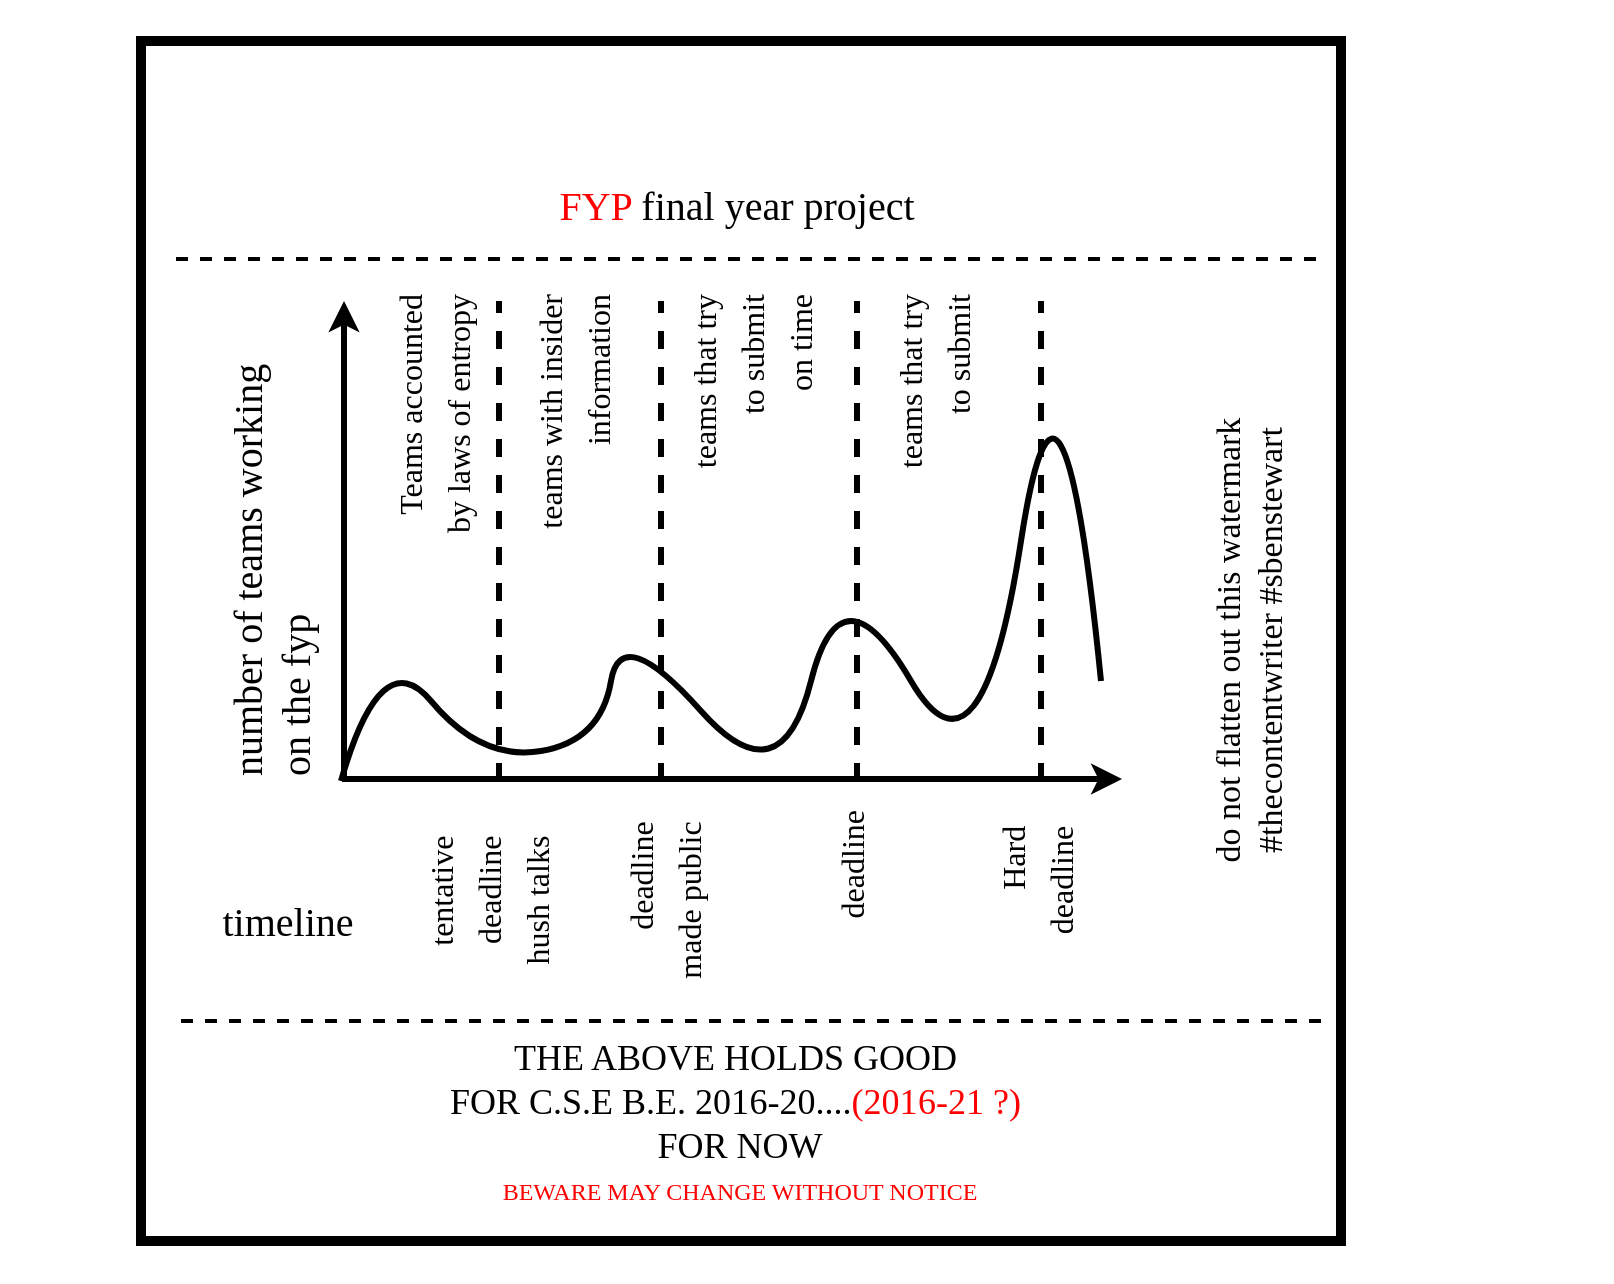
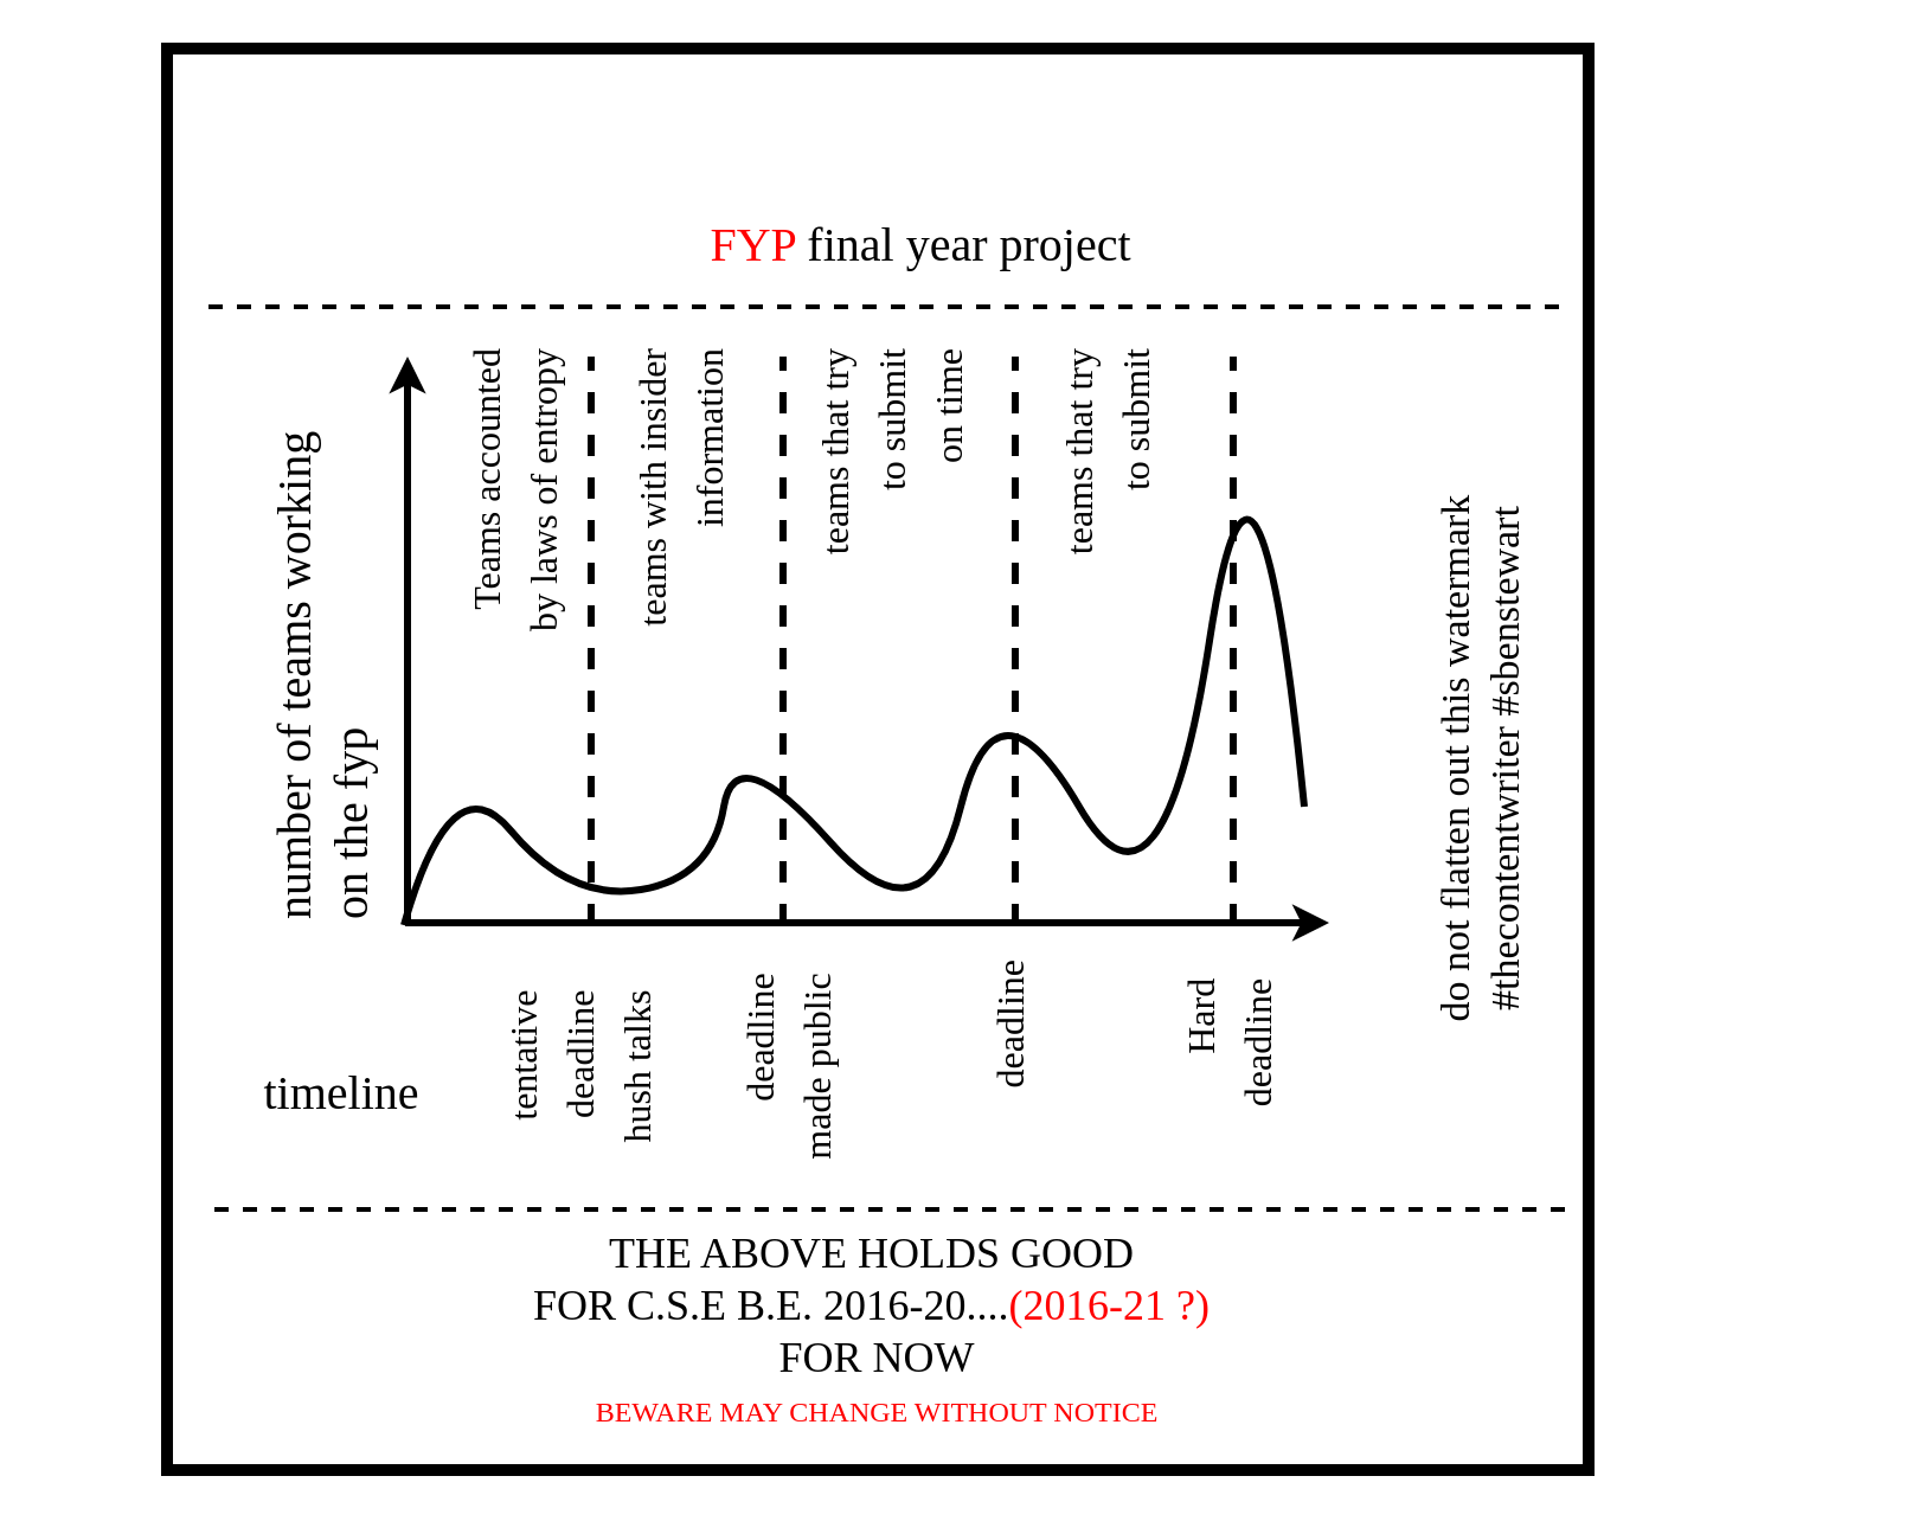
  <mxCell id="0" />
  <mxCell id="1" parent="0" />
  <mxCell id="2" value="" style="whiteSpace=wrap;html=1;aspect=fixed;strokeWidth=5;fillColor=none;fontFamily=xkcd;" parent="1" vertex="1"><mxGeometry x="70" y="20" width="600" height="600" as="geometry" /></mxCell>
- <mxCell id="3" value="&lt;font&gt;&lt;span style=&quot;font-size: 20px&quot;&gt;&lt;font color=&quot;#ff0000&quot;&gt;FYP&lt;/font&gt; final year project&lt;/span&gt;&lt;br&gt;&lt;/font&gt;" style="text;html=1;strokeColor=none;fillColor=none;align=center;verticalAlign=middle;whiteSpace=wrap;rounded=0;fontFamily=xkcd;" parent="1" vertex="1"><mxGeometry x="109.25" y="92" width="518.5" height="20" as="geometry" /></mxCell>
+ <mxCell id="3" value="&lt;font&gt;&lt;span style=&quot;font-size: 20px&quot;&gt;&lt;font color=&quot;#ff0000&quot;&gt;FYP&lt;/font&gt; final year project&lt;/span&gt;&lt;br&gt;&lt;/font&gt;" style="text;html=1;strokeColor=none;fillColor=none;align=center;verticalAlign=middle;whiteSpace=wrap;rounded=0;fontFamily=xkcd;" parent="1" vertex="1"><mxGeometry x="129.25" y="92" width="518.5" height="20" as="geometry" /></mxCell>
  <mxCell id="4" value="" style="endArrow=none;dashed=1;html=1;strokeWidth=2;" parent="1" edge="1"><mxGeometry width="50" height="50" relative="1" as="geometry"><mxPoint x="657.5" y="129" as="sourcePoint" /><mxPoint x="82.5" y="129" as="targetPoint" /></mxGeometry></mxCell>
  <mxCell id="5" value="" style="endArrow=none;dashed=1;html=1;strokeWidth=2;" parent="1" edge="1"><mxGeometry width="50" height="50" relative="1" as="geometry"><mxPoint x="660" y="510" as="sourcePoint" /><mxPoint x="85" y="510" as="targetPoint" /></mxGeometry></mxCell>
  <mxCell id="6" value="&lt;font style=&quot;font-size: 18px&quot;&gt;THE ABOVE HOLDS GOOD&amp;nbsp;&lt;br&gt;FOR C.S.E B.E. 201&lt;/font&gt;&lt;font style=&quot;font-size: 1px&quot;&gt; &lt;/font&gt;&lt;font style=&quot;font-size: 18px&quot;&gt;6-20....&lt;font color=&quot;#ff0000&quot;&gt;(201&lt;font style=&quot;font-size: 1px&quot;&gt;&amp;nbsp;&lt;/font&gt;6-21 ?)&lt;/font&gt;&amp;nbsp;&lt;br&gt;FOR NOW&lt;br&gt;&lt;span style=&quot;font-size: 12px&quot;&gt;&lt;font color=&quot;#ff0000&quot;&gt;BEWARE MAY CHANGE WITHOUT NOTICE&lt;/font&gt;&lt;/span&gt;&lt;br&gt;&lt;/font&gt;" style="text;html=1;strokeColor=none;fillColor=none;align=center;verticalAlign=middle;whiteSpace=wrap;rounded=0;fontFamily=xkcd;" parent="1" vertex="1"><mxGeometry x="70" y="522" width="600" height="80" as="geometry" /></mxCell>
  <mxCell id="7" style="edgeStyle=orthogonalEdgeStyle;rounded=0;orthogonalLoop=1;jettySize=auto;html=1;exitX=0.5;exitY=1;exitDx=0;exitDy=0;strokeWidth=2;" parent="1" edge="1"><mxGeometry relative="1" as="geometry"><mxPoint x="521" y="381" as="sourcePoint" /><mxPoint x="521" y="381" as="targetPoint" /></mxGeometry></mxCell>
  <mxCell id="8" value="&lt;font style=&quot;font-size: 17px&quot;&gt;&lt;font style=&quot;font-size: 17px&quot;&gt;do not flatten out this watermark&lt;br&gt;&lt;/font&gt;#thecontentwriter #sbenstewart&lt;br&gt;&lt;/font&gt;" style="text;html=1;strokeColor=none;fillColor=none;align=center;verticalAlign=middle;whiteSpace=wrap;rounded=0;rotation=-90;fontFamily=xkcd;" parent="1" vertex="1"><mxGeometry x="465" y="310" width="320" height="20" as="geometry" /></mxCell>
  <mxCell id="9" value="number of teams working on the fyp" style="text;html=1;strokeColor=none;fillColor=none;align=left;verticalAlign=middle;whiteSpace=wrap;rounded=0;fontFamily=xkcd;rotation=-90;fontSize=20;" parent="1" vertex="1"><mxGeometry x="20" y="265" width="230" height="20" as="geometry" /></mxCell>
  <mxCell id="10" value="&lt;font style=&quot;font-size: 20px&quot;&gt;timeline&lt;/font&gt;" style="text;html=1;strokeColor=none;fillColor=none;align=center;verticalAlign=middle;whiteSpace=wrap;rounded=0;fontFamily=xkcd;rotation=0;fontSize=20;" parent="1" vertex="1"><mxGeometry x="88" y="450" width="112" height="20" as="geometry" /></mxCell>
  <mxCell id="11" value="&lt;div style=&quot;text-align: right&quot;&gt;&lt;span style=&quot;font-size: 16px&quot;&gt;deadline&lt;/span&gt;&lt;/div&gt;&lt;div style=&quot;text-align: right&quot;&gt;&lt;span style=&quot;font-size: 16px&quot;&gt;made public&lt;/span&gt;&lt;/div&gt;" style="text;html=1;strokeColor=none;fillColor=none;align=center;verticalAlign=middle;whiteSpace=wrap;rounded=0;fontFamily=xkcd;rotation=-90;fontSize=20;" parent="1" vertex="1"><mxGeometry x="284" y="440" width="93" height="20" as="geometry" /></mxCell>
  <mxCell id="12" value="" style="endArrow=classic;html=1;strokeWidth=3;" parent="1" edge="1"><mxGeometry width="50" height="50" relative="1" as="geometry"><mxPoint x="171.5" y="390" as="sourcePoint" /><mxPoint x="171.5" y="150" as="targetPoint" /></mxGeometry></mxCell>
  <mxCell id="13" value="" style="endArrow=classic;html=1;strokeWidth=3;" parent="1" edge="1"><mxGeometry width="50" height="50" relative="1" as="geometry"><mxPoint x="170.5" y="389" as="sourcePoint" /><mxPoint x="560.5" y="389" as="targetPoint" /></mxGeometry></mxCell>
  <mxCell id="14" value="" style="endArrow=none;html=1;strokeWidth=3;dashed=1;endFill=0;" edge="1" parent="1"><mxGeometry width="50" height="50" relative="1" as="geometry"><mxPoint x="249" y="390" as="sourcePoint" /><mxPoint x="249" y="150" as="targetPoint" /></mxGeometry></mxCell>
  <mxCell id="15" value="&lt;div style=&quot;text-align: right&quot;&gt;&lt;span style=&quot;font-size: 16px&quot;&gt;tentative&lt;/span&gt;&lt;/div&gt;&lt;div style=&quot;text-align: right&quot;&gt;&lt;span style=&quot;font-size: 16px&quot;&gt;deadline&lt;/span&gt;&lt;/div&gt;&lt;div style=&quot;text-align: right&quot;&gt;&lt;span style=&quot;font-size: 16px&quot;&gt;hush talks&lt;/span&gt;&lt;/div&gt;" style="text;html=1;strokeColor=none;fillColor=none;align=center;verticalAlign=middle;whiteSpace=wrap;rounded=0;fontFamily=xkcd;rotation=-90;fontSize=20;" vertex="1" parent="1"><mxGeometry x="196" y="440" width="93" height="20" as="geometry" /></mxCell>
  <mxCell id="16" value="&lt;font style=&quot;font-size: 16px&quot;&gt;deadline&lt;/font&gt;" style="text;html=1;strokeColor=none;fillColor=none;align=right;verticalAlign=middle;whiteSpace=wrap;rounded=0;fontFamily=xkcd;rotation=-90;fontSize=20;" vertex="1" parent="1"><mxGeometry x="377" y="440" width="93" height="20" as="geometry" /></mxCell>
  <mxCell id="17" value="&lt;div style=&quot;text-align: right&quot;&gt;&lt;span style=&quot;font-size: 16px&quot;&gt;Hard&lt;/span&gt;&lt;/div&gt;&lt;div style=&quot;text-align: right&quot;&gt;&lt;span style=&quot;font-size: 16px&quot;&gt;deadline&lt;/span&gt;&lt;/div&gt;" style="text;html=1;strokeColor=none;fillColor=none;align=center;verticalAlign=middle;whiteSpace=wrap;rounded=0;fontFamily=xkcd;rotation=-90;fontSize=20;" vertex="1" parent="1"><mxGeometry x="470" y="430" width="93" height="20" as="geometry" /></mxCell>
  <mxCell id="18" value="" style="endArrow=none;html=1;strokeWidth=3;dashed=1;endFill=0;" edge="1" parent="1"><mxGeometry width="50" height="50" relative="1" as="geometry"><mxPoint x="330" y="390" as="sourcePoint" /><mxPoint x="330" y="150" as="targetPoint" /></mxGeometry></mxCell>
  <mxCell id="19" value="" style="endArrow=none;html=1;strokeWidth=3;dashed=1;endFill=0;" edge="1" parent="1"><mxGeometry width="50" height="50" relative="1" as="geometry"><mxPoint x="428" y="390" as="sourcePoint" /><mxPoint x="428" y="150" as="targetPoint" /></mxGeometry></mxCell>
  <mxCell id="20" value="" style="endArrow=none;html=1;strokeWidth=3;dashed=1;endFill=0;" edge="1" parent="1"><mxGeometry width="50" height="50" relative="1" as="geometry"><mxPoint x="520" y="390" as="sourcePoint" /><mxPoint x="520" y="150" as="targetPoint" /></mxGeometry></mxCell>
  <mxCell id="21" value="" style="curved=1;endArrow=none;html=1;strokeWidth=3;endFill=0;" edge="1" parent="1"><mxGeometry width="50" height="50" relative="1" as="geometry"><mxPoint x="170" y="390" as="sourcePoint" /><mxPoint x="550" y="340" as="targetPoint" /><Array as="points"><mxPoint x="190" y="320" /><mxPoint x="240" y="380" /><mxPoint x="300" y="370" /><mxPoint x="310" y="310" /><mxPoint x="390" y="400" /><mxPoint x="420" y="280" /><mxPoint x="490" y="400" /><mxPoint x="530" y="140" /></Array></mxGeometry></mxCell>
  <mxCell id="22" value="&lt;div&gt;&lt;span style=&quot;font-size: 16px&quot;&gt;Teams accounted&lt;/span&gt;&lt;/div&gt;&lt;div&gt;&lt;span style=&quot;font-size: 16px&quot;&gt;&amp;nbsp;by laws of entropy&lt;/span&gt;&lt;/div&gt;" style="text;html=1;strokeColor=none;fillColor=none;align=right;verticalAlign=middle;whiteSpace=wrap;rounded=0;fontFamily=xkcd;rotation=-90;fontSize=20;" vertex="1" parent="1"><mxGeometry x="130" y="220" width="169" height="20" as="geometry" /></mxCell>
  <mxCell id="23" value="&lt;div&gt;&lt;span style=&quot;font-size: 16px&quot;&gt;teams with insider information&lt;/span&gt;&lt;/div&gt;" style="text;html=1;strokeColor=none;fillColor=none;align=right;verticalAlign=middle;whiteSpace=wrap;rounded=0;fontFamily=xkcd;rotation=-90;fontSize=20;" vertex="1" parent="1"><mxGeometry x="200" y="220" width="169" height="20" as="geometry" /></mxCell>
  <mxCell id="24" value="&lt;div&gt;&lt;span style=&quot;font-size: 16px&quot;&gt;teams that try&lt;/span&gt;&lt;/div&gt;&lt;div&gt;&lt;span style=&quot;font-size: 16px&quot;&gt;to submit&lt;/span&gt;&lt;/div&gt;&lt;div&gt;&lt;span style=&quot;font-size: 16px&quot;&gt;on time&lt;/span&gt;&lt;/div&gt;" style="text;html=1;strokeColor=none;fillColor=none;align=right;verticalAlign=middle;whiteSpace=wrap;rounded=0;fontFamily=xkcd;rotation=-90;fontSize=20;" vertex="1" parent="1"><mxGeometry x="289" y="220" width="169" height="20" as="geometry" /></mxCell>
  <mxCell id="25" value="&lt;div&gt;&lt;span style=&quot;font-size: 16px&quot;&gt;teams that try&lt;/span&gt;&lt;/div&gt;&lt;div&gt;&lt;span style=&quot;font-size: 16px&quot;&gt;to submit&lt;/span&gt;&lt;/div&gt;" style="text;html=1;strokeColor=none;fillColor=none;align=right;verticalAlign=middle;whiteSpace=wrap;rounded=0;fontFamily=xkcd;rotation=-90;fontSize=20;" vertex="1" parent="1"><mxGeometry x="380" y="220" width="169" height="20" as="geometry" /></mxCell>
